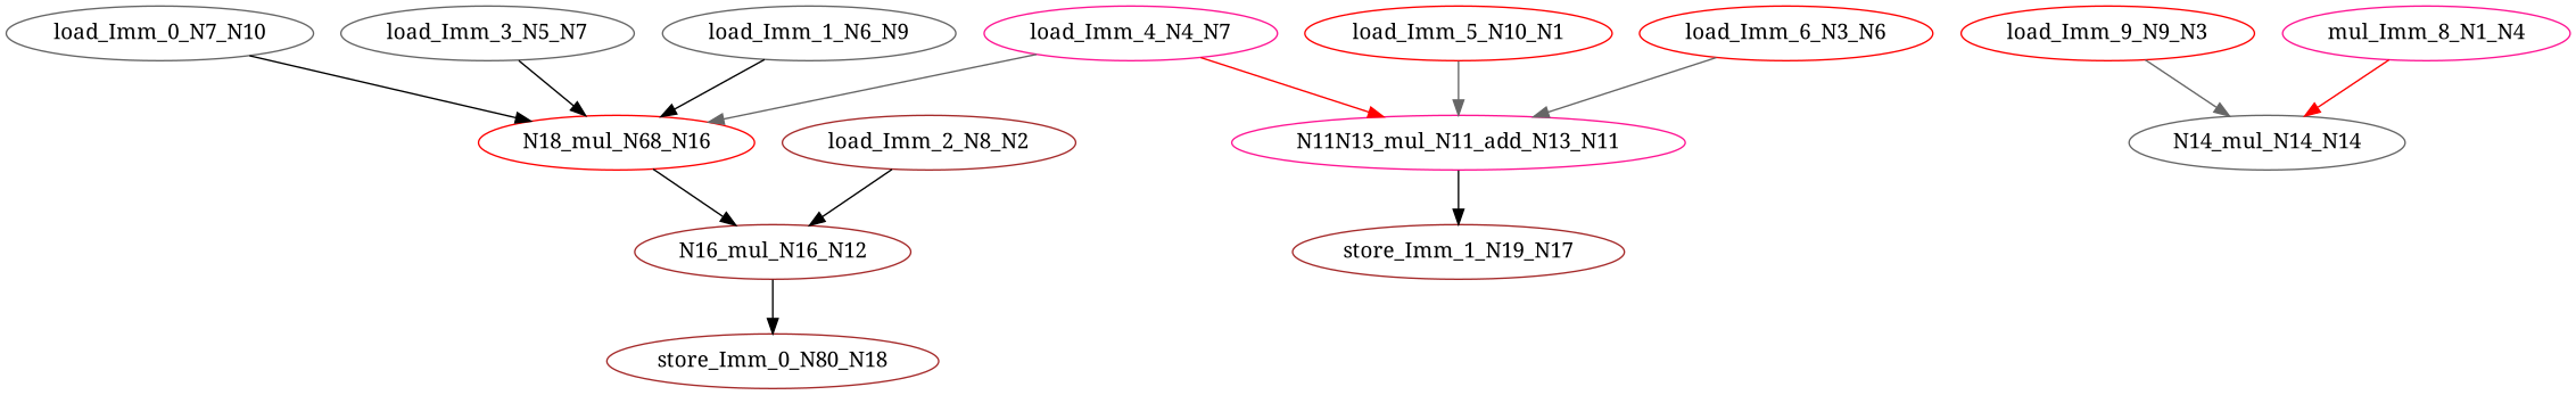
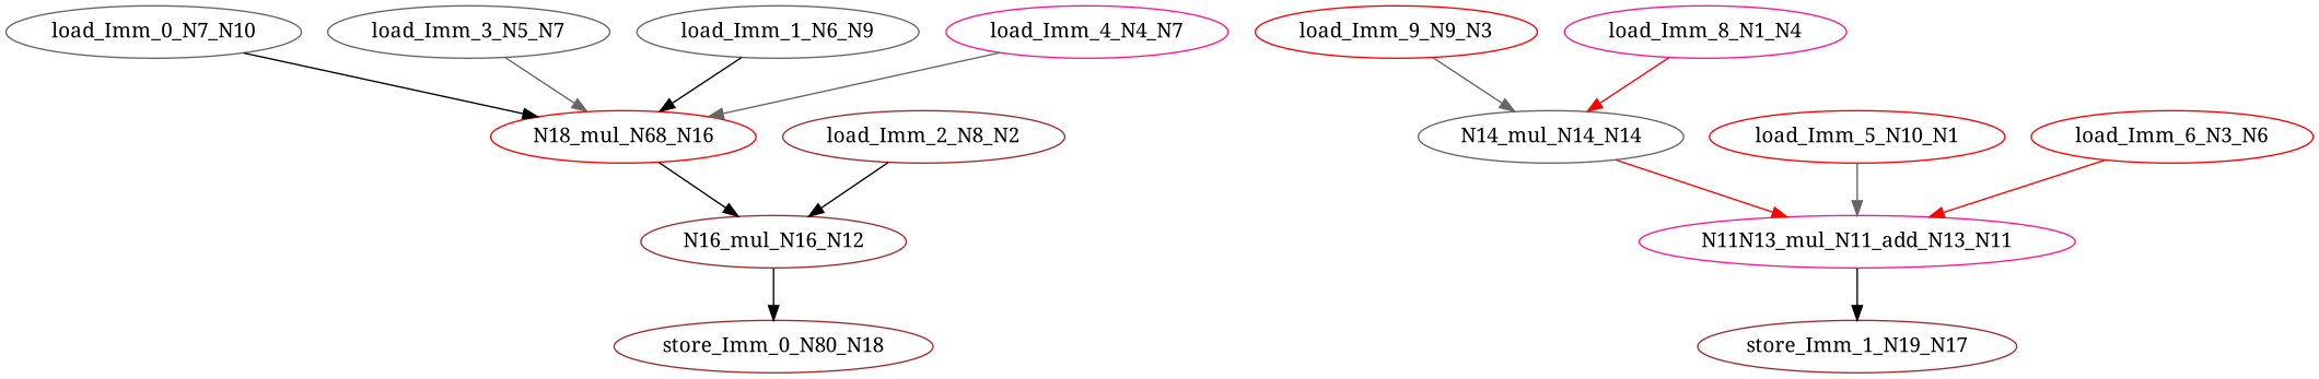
  digraph {
    fontname="Noto Serif"
    node [color=brown fontname="Noto Serif" ntype=invar]
    edge [color=black fontname="Noto Serif"]
    n1 [label=N16_mul_N16_N12 ntype=operation]
    n2 [label=store_Imm_0_N80_N18 ntype=outvar]
    n3 [color=gray40 label=load_Imm_0_N7_N10]
    n4 [color=red label=N18_mul_N68_N16 ntype=operation]
    n5 [color=deeppink label=N11N13_mul_N11_add_N13_N11 ntype=operation]
    n6 [label=store_Imm_1_N19_N17 ntype=outvar]
    n7 [color=gray40 label=N14_mul_N14_N14 ntype=operation]
    n8 [color=gray40 label=load_Imm_3_N5_N7]
    n9 [color=gray40 label=load_Imm_1_N6_N9]
    n10 [color=red label=load_Imm_5_N10_N1]
    n11 [label=load_Imm_2_N8_N2]
    n12 [color=red label=load_Imm_9_N9_N3]
-   n13 [color=deeppink label=mul_Imm_8_N1_N4]
+   n13 [color=deeppink label=load_Imm_8_N1_N4]
    n14 [color=red label=load_Imm_6_N3_N6]
    n15 [color=deeppink label=load_Imm_4_N4_N7]
    n1 -> n2
    n3 -> n4
    n4 -> n1
    n5 -> n6
-   n15 -> n5 [color=red]
-   n8 -> n4
+   n7 -> n5 [color=red]
+   n8 -> n4 [color=gray40]
    n9 -> n4
    n10 -> n5 [color=gray40]
    n11 -> n1
    n12 -> n7 [color=gray40]
    n13 -> n7 [color=red]
-   n14 -> n5 [color=gray40]
+   n14 -> n5 [color=red]
    n15 -> n4 [color=gray40]
  }
